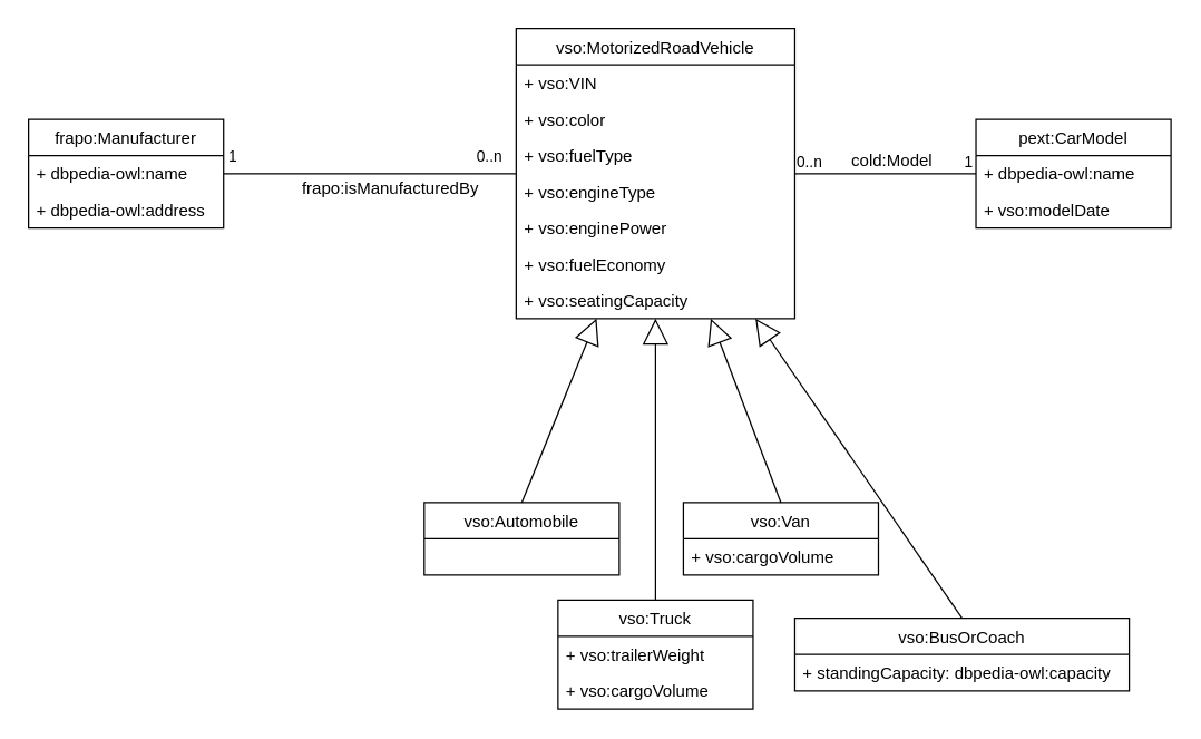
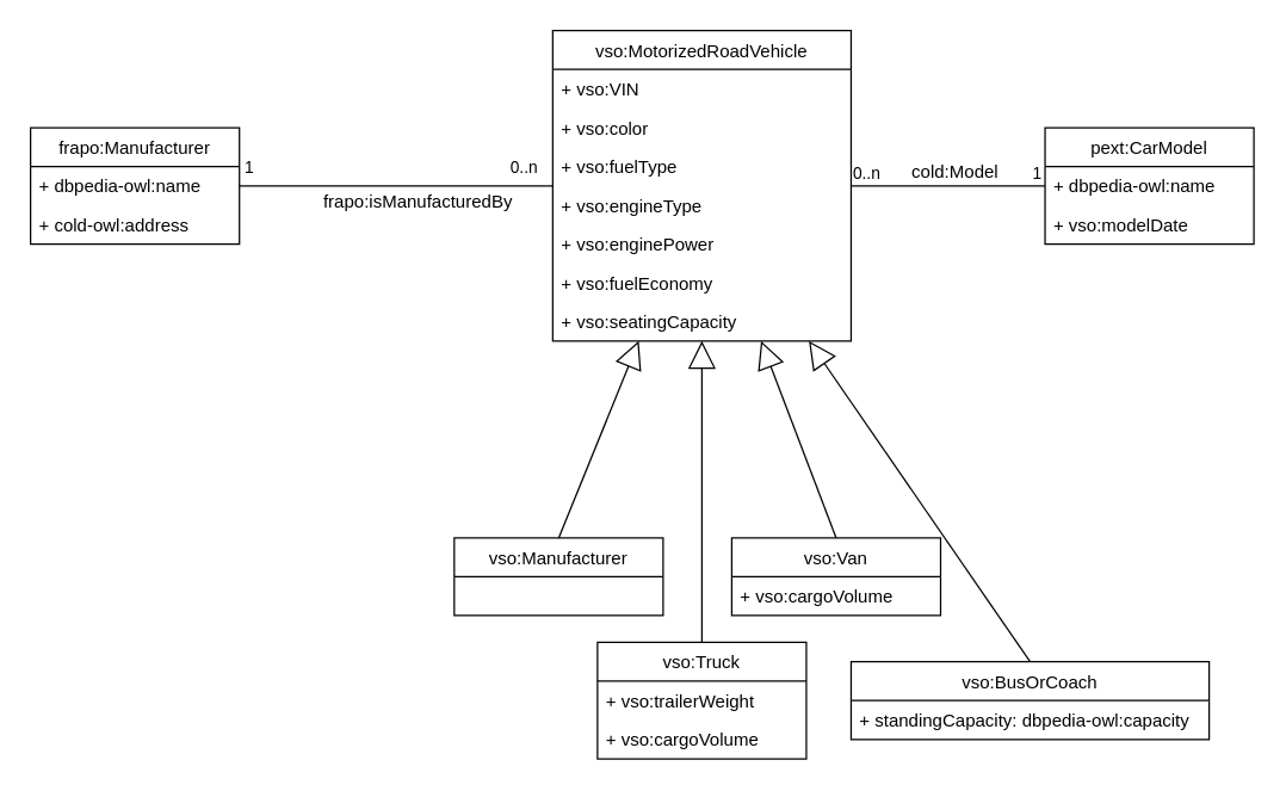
  <mxCell id="0" />
  <mxCell id="1" parent="0" />
  <mxCell id="2" value="vso:MotorizedRoadVehicle" style="swimlane;fontStyle=0;childLayout=stackLayout;horizontal=1;startSize=26;fillColor=none;horizontalStack=0;resizeParent=1;resizeParentMax=0;resizeLast=0;collapsible=1;marginBottom=0;" vertex="1" parent="1"><mxGeometry x="370" y="20" width="200" height="208" as="geometry" /></mxCell>
  <mxCell id="3" value="+ vso:VIN" style="text;strokeColor=none;fillColor=none;align=left;verticalAlign=top;spacingLeft=4;spacingRight=4;overflow=hidden;rotatable=0;points=[[0,0.5],[1,0.5]];portConstraint=eastwest;" vertex="1" parent="2"><mxGeometry y="26" width="200" height="26" as="geometry" /></mxCell>
  <mxCell id="4" value="+ vso:color" style="text;strokeColor=none;fillColor=none;align=left;verticalAlign=top;spacingLeft=4;spacingRight=4;overflow=hidden;rotatable=0;points=[[0,0.5],[1,0.5]];portConstraint=eastwest;" vertex="1" parent="2"><mxGeometry y="52" width="200" height="26" as="geometry" /></mxCell>
  <mxCell id="5" value="+ vso:fuelType" style="text;strokeColor=none;fillColor=none;align=left;verticalAlign=top;spacingLeft=4;spacingRight=4;overflow=hidden;rotatable=0;points=[[0,0.5],[1,0.5]];portConstraint=eastwest;" vertex="1" parent="2"><mxGeometry y="78" width="200" height="26" as="geometry" /></mxCell>
  <mxCell id="6" value="+ vso:engineType" style="text;strokeColor=none;fillColor=none;align=left;verticalAlign=top;spacingLeft=4;spacingRight=4;overflow=hidden;rotatable=0;points=[[0,0.5],[1,0.5]];portConstraint=eastwest;" vertex="1" parent="2"><mxGeometry y="104" width="200" height="26" as="geometry" /></mxCell>
  <mxCell id="7" value="+ vso:enginePower" style="text;strokeColor=none;fillColor=none;align=left;verticalAlign=top;spacingLeft=4;spacingRight=4;overflow=hidden;rotatable=0;points=[[0,0.5],[1,0.5]];portConstraint=eastwest;" vertex="1" parent="2"><mxGeometry y="130" width="200" height="26" as="geometry" /></mxCell>
  <mxCell id="8" value="+ vso:fuelEconomy" style="text;strokeColor=none;fillColor=none;align=left;verticalAlign=top;spacingLeft=4;spacingRight=4;overflow=hidden;rotatable=0;points=[[0,0.5],[1,0.5]];portConstraint=eastwest;" vertex="1" parent="2"><mxGeometry y="156" width="200" height="26" as="geometry" /></mxCell>
  <mxCell id="9" value="+ vso:seatingCapacity" style="text;strokeColor=none;fillColor=none;align=left;verticalAlign=top;spacingLeft=4;spacingRight=4;overflow=hidden;rotatable=0;points=[[0,0.5],[1,0.5]];portConstraint=eastwest;" vertex="1" parent="2"><mxGeometry y="182" width="200" height="26" as="geometry" /></mxCell>
- <mxCell id="10" value="vso:Automobile" style="swimlane;fontStyle=0;childLayout=stackLayout;horizontal=1;startSize=26;fillColor=none;horizontalStack=0;resizeParent=1;resizeParentMax=0;resizeLast=0;collapsible=1;marginBottom=0;" vertex="1" parent="1"><mxGeometry x="304" y="360" width="140" height="52" as="geometry" /></mxCell>
+ <mxCell id="10" value="vso:Manufacturer" style="swimlane;fontStyle=0;childLayout=stackLayout;horizontal=1;startSize=26;fillColor=none;horizontalStack=0;resizeParent=1;resizeParentMax=0;resizeLast=0;collapsible=1;marginBottom=0;" vertex="1" parent="1"><mxGeometry x="304" y="360" width="140" height="52" as="geometry" /></mxCell>
  <mxCell id="11" value="" style="endArrow=block;endSize=16;endFill=0;html=1;rounded=0;exitX=0.5;exitY=0;exitDx=0;exitDy=0;" edge="1" parent="1" source="10" target="2"><mxGeometry width="160" relative="1" as="geometry"><mxPoint x="360" y="350" as="sourcePoint" /><mxPoint x="520" y="350" as="targetPoint" /></mxGeometry></mxCell>
  <mxCell id="12" value="vso:Truck" style="swimlane;fontStyle=0;childLayout=stackLayout;horizontal=1;startSize=26;fillColor=none;horizontalStack=0;resizeParent=1;resizeParentMax=0;resizeLast=0;collapsible=1;marginBottom=0;" vertex="1" parent="1"><mxGeometry x="400" y="430" width="140" height="78" as="geometry" /></mxCell>
  <mxCell id="13" value="+ vso:trailerWeight" style="text;strokeColor=none;fillColor=none;align=left;verticalAlign=top;spacingLeft=4;spacingRight=4;overflow=hidden;rotatable=0;points=[[0,0.5],[1,0.5]];portConstraint=eastwest;" vertex="1" parent="12"><mxGeometry y="26" width="140" height="26" as="geometry" /></mxCell>
  <mxCell id="14" value="+ vso:cargoVolume" style="text;strokeColor=none;fillColor=none;align=left;verticalAlign=top;spacingLeft=4;spacingRight=4;overflow=hidden;rotatable=0;points=[[0,0.5],[1,0.5]];portConstraint=eastwest;" vertex="1" parent="12"><mxGeometry y="52" width="140" height="26" as="geometry" /></mxCell>
  <mxCell id="15" value="vso:Van" style="swimlane;fontStyle=0;childLayout=stackLayout;horizontal=1;startSize=26;fillColor=none;horizontalStack=0;resizeParent=1;resizeParentMax=0;resizeLast=0;collapsible=1;marginBottom=0;" vertex="1" parent="1"><mxGeometry x="490" y="360" width="140" height="52" as="geometry" /></mxCell>
  <mxCell id="16" value="+ vso:cargoVolume" style="text;strokeColor=none;fillColor=none;align=left;verticalAlign=top;spacingLeft=4;spacingRight=4;overflow=hidden;rotatable=0;points=[[0,0.5],[1,0.5]];portConstraint=eastwest;" vertex="1" parent="15"><mxGeometry y="26" width="140" height="26" as="geometry" /></mxCell>
  <mxCell id="17" value="vso:BusOrCoach" style="swimlane;fontStyle=0;childLayout=stackLayout;horizontal=1;startSize=26;fillColor=none;horizontalStack=0;resizeParent=1;resizeParentMax=0;resizeLast=0;collapsible=1;marginBottom=0;" vertex="1" parent="1"><mxGeometry x="570" y="443" width="240" height="52" as="geometry" /></mxCell>
  <mxCell id="18" value="+ standingCapacity: dbpedia-owl:capacity" style="text;strokeColor=none;fillColor=none;align=left;verticalAlign=top;spacingLeft=4;spacingRight=4;overflow=hidden;rotatable=0;points=[[0,0.5],[1,0.5]];portConstraint=eastwest;" vertex="1" parent="17"><mxGeometry y="26" width="240" height="26" as="geometry" /></mxCell>
  <mxCell id="19" value="" style="endArrow=block;endSize=16;endFill=0;html=1;rounded=0;exitX=0.5;exitY=0;exitDx=0;exitDy=0;" edge="1" parent="1" source="12" target="2"><mxGeometry width="160" relative="1" as="geometry"><mxPoint x="210" y="270" as="sourcePoint" /><mxPoint x="353.788" y="124" as="targetPoint" /></mxGeometry></mxCell>
  <mxCell id="20" value="" style="endArrow=block;endSize=16;endFill=0;html=1;rounded=0;exitX=0.5;exitY=0;exitDx=0;exitDy=0;" edge="1" parent="1" source="15" target="2"><mxGeometry width="160" relative="1" as="geometry"><mxPoint x="220" y="280" as="sourcePoint" /><mxPoint x="363.788" y="134" as="targetPoint" /></mxGeometry></mxCell>
  <mxCell id="21" value="" style="endArrow=block;endSize=16;endFill=0;html=1;rounded=0;exitX=0.5;exitY=0;exitDx=0;exitDy=0;" edge="1" parent="1" source="17" target="2"><mxGeometry width="160" relative="1" as="geometry"><mxPoint x="230" y="290" as="sourcePoint" /><mxPoint x="373.788" y="144" as="targetPoint" /></mxGeometry></mxCell>
  <mxCell id="22" value="frapo:Manufacturer" style="swimlane;fontStyle=0;childLayout=stackLayout;horizontal=1;startSize=26;fillColor=none;horizontalStack=0;resizeParent=1;resizeParentMax=0;resizeLast=0;collapsible=1;marginBottom=0;" vertex="1" parent="1"><mxGeometry x="20" y="85" width="140" height="78" as="geometry" /></mxCell>
  <mxCell id="23" value="+ dbpedia-owl:name" style="text;strokeColor=none;fillColor=none;align=left;verticalAlign=top;spacingLeft=4;spacingRight=4;overflow=hidden;rotatable=0;points=[[0,0.5],[1,0.5]];portConstraint=eastwest;" vertex="1" parent="22"><mxGeometry y="26" width="140" height="26" as="geometry" /></mxCell>
- <mxCell id="24" value="+ dbpedia-owl:address" style="text;strokeColor=none;fillColor=none;align=left;verticalAlign=top;spacingLeft=4;spacingRight=4;overflow=hidden;rotatable=0;points=[[0,0.5],[1,0.5]];portConstraint=eastwest;" vertex="1" parent="22"><mxGeometry y="52" width="140" height="26" as="geometry" /></mxCell>
+ <mxCell id="24" value="+ cold-owl:address" style="text;strokeColor=none;fillColor=none;align=left;verticalAlign=top;spacingLeft=4;spacingRight=4;overflow=hidden;rotatable=0;points=[[0,0.5],[1,0.5]];portConstraint=eastwest;" vertex="1" parent="22"><mxGeometry y="52" width="140" height="26" as="geometry" /></mxCell>
  <mxCell id="25" value="pext:CarModel" style="swimlane;fontStyle=0;childLayout=stackLayout;horizontal=1;startSize=26;fillColor=none;horizontalStack=0;resizeParent=1;resizeParentMax=0;resizeLast=0;collapsible=1;marginBottom=0;" vertex="1" parent="1"><mxGeometry x="700" y="85" width="140" height="78" as="geometry" /></mxCell>
  <mxCell id="26" value="+ dbpedia-owl:name" style="text;strokeColor=none;fillColor=none;align=left;verticalAlign=top;spacingLeft=4;spacingRight=4;overflow=hidden;rotatable=0;points=[[0,0.5],[1,0.5]];portConstraint=eastwest;" vertex="1" parent="25"><mxGeometry y="26" width="140" height="26" as="geometry" /></mxCell>
  <mxCell id="27" value="+ vso:modelDate" style="text;strokeColor=none;fillColor=none;align=left;verticalAlign=top;spacingLeft=4;spacingRight=4;overflow=hidden;rotatable=0;points=[[0,0.5],[1,0.5]];portConstraint=eastwest;" vertex="1" parent="25"><mxGeometry y="52" width="140" height="26" as="geometry" /></mxCell>
  <mxCell id="28" value="" style="endArrow=none;html=1;edgeStyle=orthogonalEdgeStyle;rounded=0;" edge="1" parent="1" source="25" target="2"><mxGeometry relative="1" as="geometry"><mxPoint x="360" y="250" as="sourcePoint" /><mxPoint x="520" y="250" as="targetPoint" /></mxGeometry></mxCell>
  <mxCell id="29" value="1" style="edgeLabel;resizable=0;html=1;align=left;verticalAlign=bottom;" connectable="0" vertex="1" parent="28"><mxGeometry x="-1" relative="1" as="geometry"><mxPoint x="-10" as="offset" /></mxGeometry></mxCell>
  <mxCell id="30" value="0..n" style="edgeLabel;resizable=0;html=1;align=right;verticalAlign=bottom;" connectable="0" vertex="1" parent="28"><mxGeometry x="1" relative="1" as="geometry"><mxPoint x="20" as="offset" /></mxGeometry></mxCell>
  <mxCell id="31" value="" style="endArrow=none;html=1;edgeStyle=orthogonalEdgeStyle;rounded=0;" edge="1" parent="1" source="2" target="22"><mxGeometry relative="1" as="geometry"><mxPoint x="240" y="270" as="sourcePoint" /><mxPoint x="120" y="270" as="targetPoint" /></mxGeometry></mxCell>
  <mxCell id="32" value="0..n" style="edgeLabel;resizable=0;html=1;align=left;verticalAlign=bottom;" connectable="0" vertex="1" parent="31"><mxGeometry x="-1" relative="1" as="geometry"><mxPoint x="-30" y="-4" as="offset" /></mxGeometry></mxCell>
  <mxCell id="33" value="1" style="edgeLabel;resizable=0;html=1;align=right;verticalAlign=bottom;" connectable="0" vertex="1" parent="31"><mxGeometry x="1" relative="1" as="geometry"><mxPoint x="10" y="-4" as="offset" /></mxGeometry></mxCell>
  <mxCell id="34" value="frapo:isManufacturedBy" style="text;html=1;strokeColor=none;fillColor=none;align=center;verticalAlign=middle;whiteSpace=wrap;rounded=0;" vertex="1" parent="1"><mxGeometry x="250" y="120" width="60" height="30" as="geometry" /></mxCell>
  <mxCell id="35" value="cold:Model" style="text;html=1;strokeColor=none;fillColor=none;align=center;verticalAlign=middle;whiteSpace=wrap;rounded=0;" vertex="1" parent="1"><mxGeometry x="610" y="100" width="60" height="30" as="geometry" /></mxCell>
